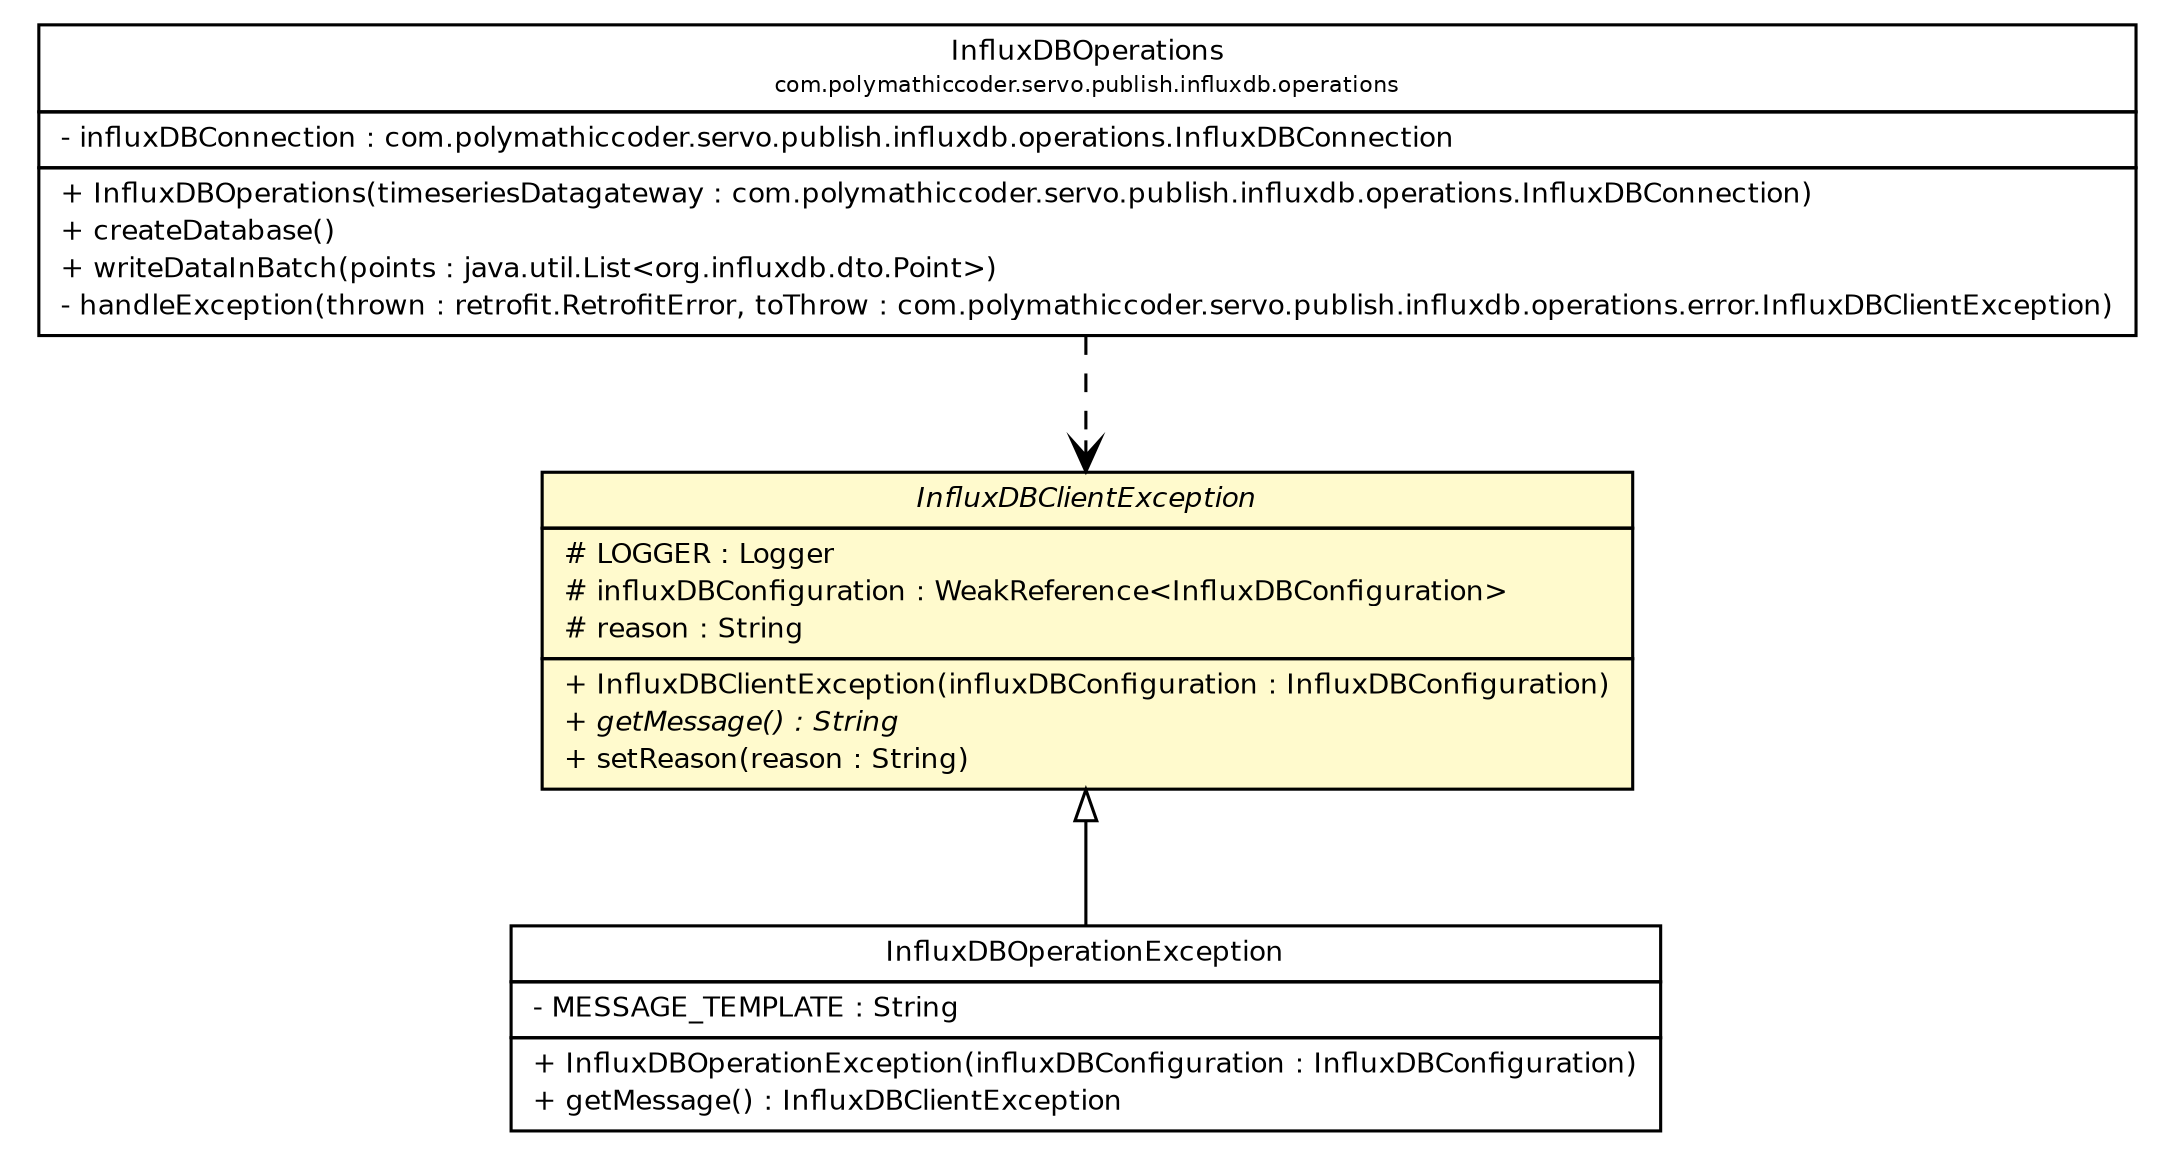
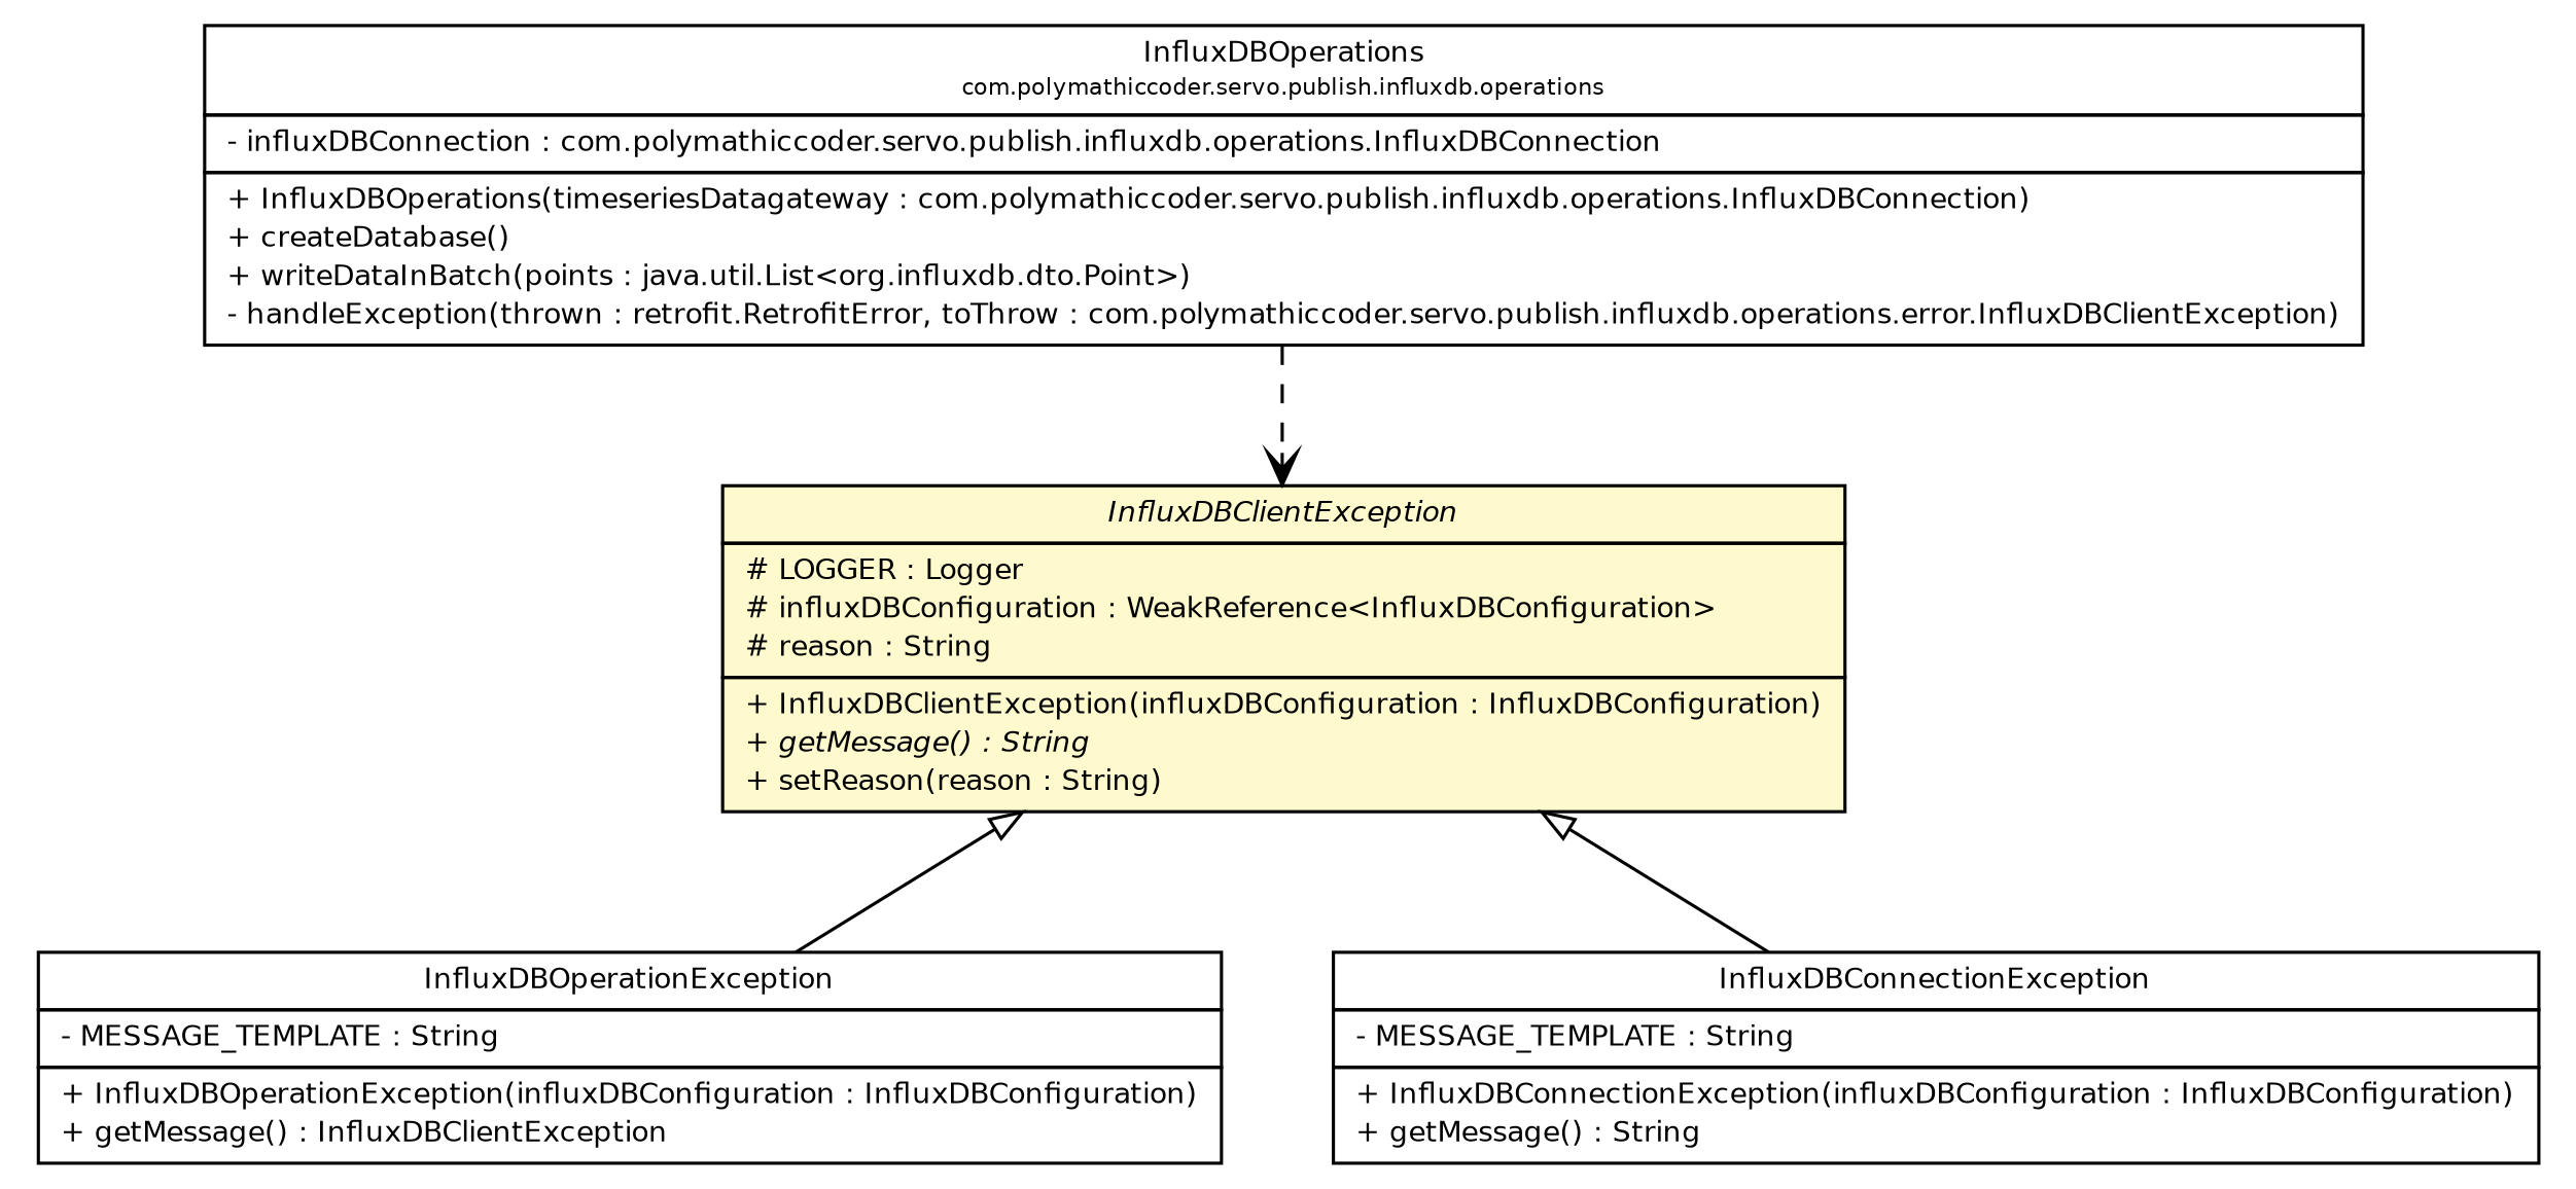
  digraph {
    nodesep=0.25
    ranksep=0.5
    node [fontcolor=black fontname=Helvetica fontsize=9.0 shape=plaintext]
    edge [arrowtail=empty dir=back fontname=Helvetica fontsize=10 headport=p labelfontname=Helvetica labelfontsize=10 tailport=p]
    n1 [label=<<table title="com.polymathiccoder.servo.publish.influxdb.operations.error.InfluxDBOperationException" border="0" cellborder="1" cellspacing="0" cellpadding="2" port="p" href="./InfluxDBOperationException.html"> 		<tr><td><table border="0" cellspacing="0" cellpadding="1"> <tr><td align="center" balign="center"> InfluxDBOperationException </td></tr> 		</table></td></tr> 		<tr><td><table border="0" cellspacing="0" cellpadding="1"> <tr><td align="left" balign="left"> - MESSAGE_TEMPLATE : String </td></tr> 		</table></td></tr> 		<tr><td><table border="0" cellspacing="0" cellpadding="1"> <tr><td align="left" balign="left"> + InfluxDBOperationException(influxDBConfiguration : InfluxDBConfiguration) </td></tr> <tr><td align="left" balign="left"> + getMessage() : InfluxDBClientException </td></tr> 		</table></td></tr> 		</table>>]
+   n2 [label=<<table title="com.polymathiccoder.servo.publish.influxdb.operations.error.InfluxDBConnectionException" border="0" cellborder="1" cellspacing="0" cellpadding="2" port="p" href="./InfluxDBConnectionException.html"> 		<tr><td><table border="0" cellspacing="0" cellpadding="1"> <tr><td align="center" balign="center"> InfluxDBConnectionException </td></tr> 		</table></td></tr> 		<tr><td><table border="0" cellspacing="0" cellpadding="1"> <tr><td align="left" balign="left"> - MESSAGE_TEMPLATE : String </td></tr> 		</table></td></tr> 		<tr><td><table border="0" cellspacing="0" cellpadding="1"> <tr><td align="left" balign="left"> + InfluxDBConnectionException(influxDBConfiguration : InfluxDBConfiguration) </td></tr> <tr><td align="left" balign="left"> + getMessage() : String </td></tr> 		</table></td></tr> 		</table>>]
    n3 [label=<<table title="com.polymathiccoder.servo.publish.influxdb.operations.error.InfluxDBClientException" border="0" cellborder="1" cellspacing="0" cellpadding="2" port="p" bgcolor="lemonChiffon" href="./InfluxDBClientException.html"> 		<tr><td><table border="0" cellspacing="0" cellpadding="1"> <tr><td align="center" balign="center"><font face="Helvetica-Oblique"> InfluxDBClientException </font></td></tr> 		</table></td></tr> 		<tr><td><table border="0" cellspacing="0" cellpadding="1"> <tr><td align="left" balign="left"> # LOGGER : Logger </td></tr> <tr><td align="left" balign="left"> # influxDBConfiguration : WeakReference&lt;InfluxDBConfiguration&gt; </td></tr> <tr><td align="left" balign="left"> # reason : String </td></tr> 		</table></td></tr> 		<tr><td><table border="0" cellspacing="0" cellpadding="1"> <tr><td align="left" balign="left"> + InfluxDBClientException(influxDBConfiguration : InfluxDBConfiguration) </td></tr> <tr><td align="left" balign="left"><font face="Helvetica-Oblique" point-size="9.0"> + getMessage() : String </font></td></tr> <tr><td align="left" balign="left"> + setReason(reason : String) </td></tr> 		</table></td></tr> 		</table>>]
    n4 [label=<<table title="com.polymathiccoder.servo.publish.influxdb.operations.InfluxDBOperations" border="0" cellborder="1" cellspacing="0" cellpadding="2" port="p" href="../InfluxDBOperations.html"> 		<tr><td><table border="0" cellspacing="0" cellpadding="1"> <tr><td align="center" balign="center"> InfluxDBOperations </td></tr> <tr><td align="center" balign="center"><font point-size="7.0"> com.polymathiccoder.servo.publish.influxdb.operations </font></td></tr> 		</table></td></tr> 		<tr><td><table border="0" cellspacing="0" cellpadding="1"> <tr><td align="left" balign="left"> - influxDBConnection : com.polymathiccoder.servo.publish.influxdb.operations.InfluxDBConnection </td></tr> 		</table></td></tr> 		<tr><td><table border="0" cellspacing="0" cellpadding="1"> <tr><td align="left" balign="left"> + InfluxDBOperations(timeseriesDatagateway : com.polymathiccoder.servo.publish.influxdb.operations.InfluxDBConnection) </td></tr> <tr><td align="left" balign="left"> + createDatabase() </td></tr> <tr><td align="left" balign="left"> + writeDataInBatch(points : java.util.List&lt;org.influxdb.dto.Point&gt;) </td></tr> <tr><td align="left" balign="left"> - handleException(thrown : retrofit.RetrofitError, toThrow : com.polymathiccoder.servo.publish.influxdb.operations.error.InfluxDBClientException) </td></tr> 		</table></td></tr> 		</table>>]
    n3 -> n1
+   n3 -> n2
    n4 -> n3 [arrowhead=open color=black fontcolor=black fontsize=10.0 style=dashed arrowtail="" dir=""]
  }
